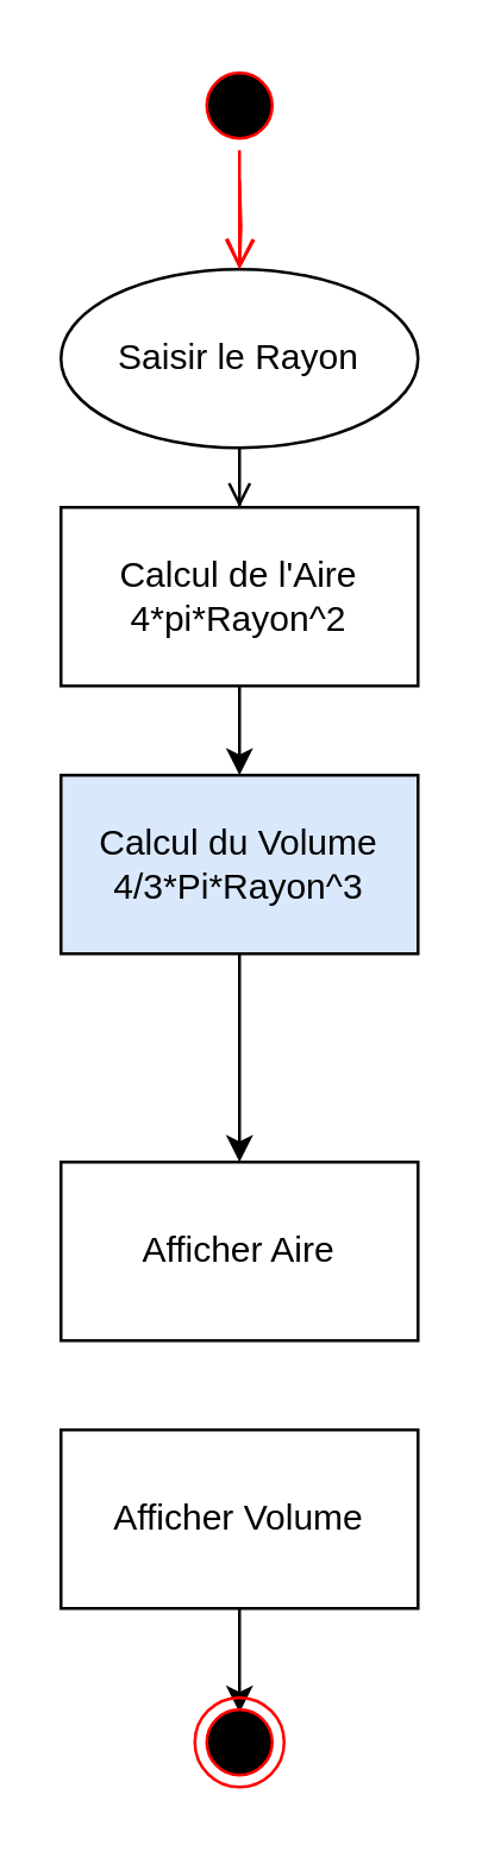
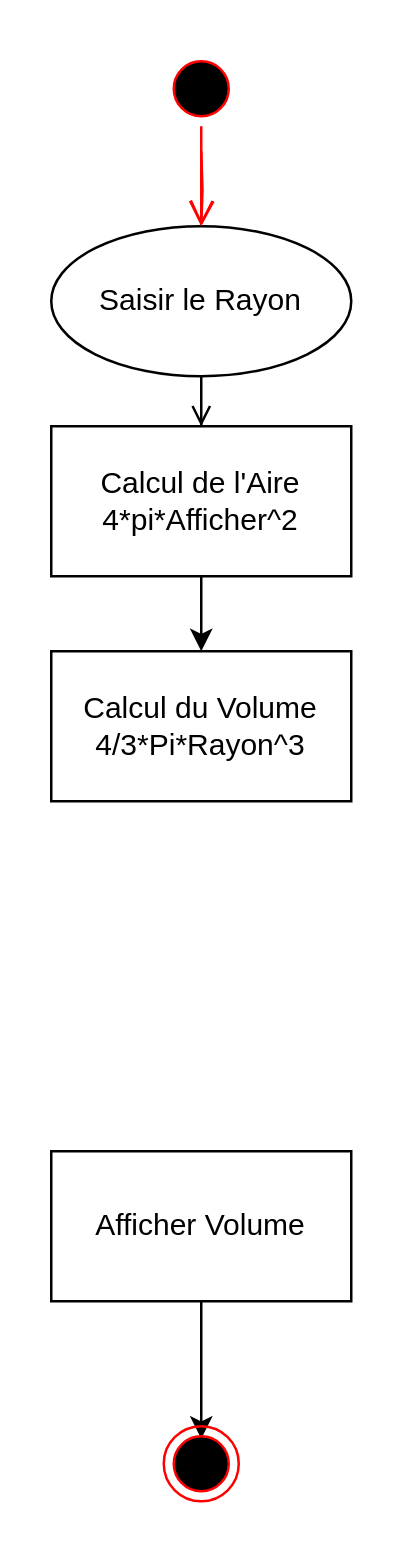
  <mxCell id="0" />
  <mxCell id="1" parent="0" />
  <mxCell id="2" value="" style="edgeStyle=orthogonalEdgeStyle;rounded=0;orthogonalLoop=1;jettySize=auto;html=1;endArrow=open;" edge="1" parent="1" source="3" target="5"><mxGeometry relative="1" as="geometry" /></mxCell>
  <mxCell id="3" value="Saisir le Rayon" style="ellipse;whiteSpace=wrap;html=1;" vertex="1" parent="1"><mxGeometry x="20" y="90" width="120" height="60" as="geometry" /></mxCell>
  <mxCell id="4" value="" style="edgeStyle=orthogonalEdgeStyle;rounded=0;orthogonalLoop=1;jettySize=auto;html=1;" edge="1" parent="1" source="5" target="7"><mxGeometry relative="1" as="geometry" /></mxCell>
- <mxCell id="5" value="Calcul de l'Aire 4*pi*Rayon^2" style="rounded=0;whiteSpace=wrap;html=1;" vertex="1" parent="1"><mxGeometry x="20" y="170" width="120" height="60" as="geometry" /></mxCell>
- <mxCell id="6" value="" style="edgeStyle=orthogonalEdgeStyle;rounded=0;orthogonalLoop=1;jettySize=auto;html=1;" edge="1" parent="1" source="7" target="9"><mxGeometry relative="1" as="geometry" /></mxCell>
- <mxCell id="7" value="Calcul du Volume&lt;br&gt;4/3*Pi*Rayon^3" style="rounded=0;whiteSpace=wrap;html=1;fillColor=#dae8fc;" vertex="1" parent="1"><mxGeometry x="20" y="260" width="120" height="60" as="geometry" /></mxCell>
+ <mxCell id="5" value="Calcul de l'Aire 4*pi*Afficher^2" style="rounded=0;whiteSpace=wrap;html=1;" vertex="1" parent="1"><mxGeometry x="20" y="170" width="120" height="60" as="geometry" /></mxCell>
+ <mxCell id="7" value="Calcul du Volume&lt;br&gt;4/3*Pi*Rayon^3" style="rounded=0;whiteSpace=wrap;html=1;" vertex="1" parent="1"><mxGeometry x="20" y="260" width="120" height="60" as="geometry" /></mxCell>
  <mxCell id="8" value="" style="edgeStyle=orthogonalEdgeStyle;html=1;verticalAlign=bottom;endArrow=open;endSize=8;strokeColor=#ff0000;rounded=0;entryX=0.5;entryY=0;entryDx=0;entryDy=0;" edge="1" parent="1" target="3"><mxGeometry relative="1" as="geometry"><mxPoint x="90" y="90" as="targetPoint" /><mxPoint x="80" y="60" as="sourcePoint" /></mxGeometry></mxCell>
- <mxCell id="9" value="Afficher Aire" style="rounded=0;whiteSpace=wrap;html=1;" vertex="1" parent="1"><mxGeometry x="20" y="390" width="120" height="60" as="geometry" /></mxCell>
  <mxCell id="10" value="" style="edgeStyle=orthogonalEdgeStyle;rounded=0;orthogonalLoop=1;jettySize=auto;html=1;" edge="1" parent="1" source="11"><mxGeometry relative="1" as="geometry"><mxPoint x="80" y="575" as="targetPoint" /></mxGeometry></mxCell>
- <mxCell id="11" value="Afficher Volume" style="rounded=0;whiteSpace=wrap;html=1;" vertex="1" parent="1"><mxGeometry x="20" y="480" width="120" height="60" as="geometry" /></mxCell>
+ <mxCell id="11" value="Afficher Volume" style="rounded=0;whiteSpace=wrap;html=1;" vertex="1" parent="1"><mxGeometry x="20" y="460" width="120" height="60" as="geometry" /></mxCell>
  <mxCell id="12" value="" style="ellipse;html=1;shape=endState;fillColor=#000000;strokeColor=#ff0000;" vertex="1" parent="1"><mxGeometry x="65" y="570" width="30" height="30" as="geometry" /></mxCell>
  <mxCell id="13" value="" style="ellipse;html=1;shape=startState;fillColor=#000000;strokeColor=#ff0000;" vertex="1" parent="1"><mxGeometry x="65" y="20" width="30" height="30" as="geometry" /></mxCell>
  <mxCell id="14" value="" style="edgeStyle=orthogonalEdgeStyle;html=1;verticalAlign=bottom;endArrow=open;endSize=8;strokeColor=#ff0000;rounded=0;entryX=0.5;entryY=0;entryDx=0;entryDy=0;" edge="1" source="13" parent="1" target="3"><mxGeometry relative="1" as="geometry"><mxPoint x="80" y="110" as="targetPoint" /></mxGeometry></mxCell>
